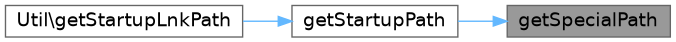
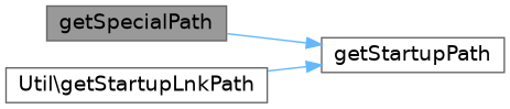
  digraph {
    rankdir=RL
    node [color=grey40 fillcolor=white fontname=Helvetica fontsize=14 shape=box style=filled]
    edge [color=steelblue1 dir=back fontname=Helvetica fontsize=14 labelfontname=Helvetica labelfontsize=14 style=solid]
    n1 [color=gray40 fillcolor=grey60 fontcolor=black height=0.2 label=getSpecialPath width=0.4]
    n2 [height=0.2 label=getStartupPath width=0.4]
    n3 [height=0.2 label="Util\\getStartupLnkPath" width=0.4]
-   n1 -> n2
+   n2 -> n1
    n2 -> n3
  }
